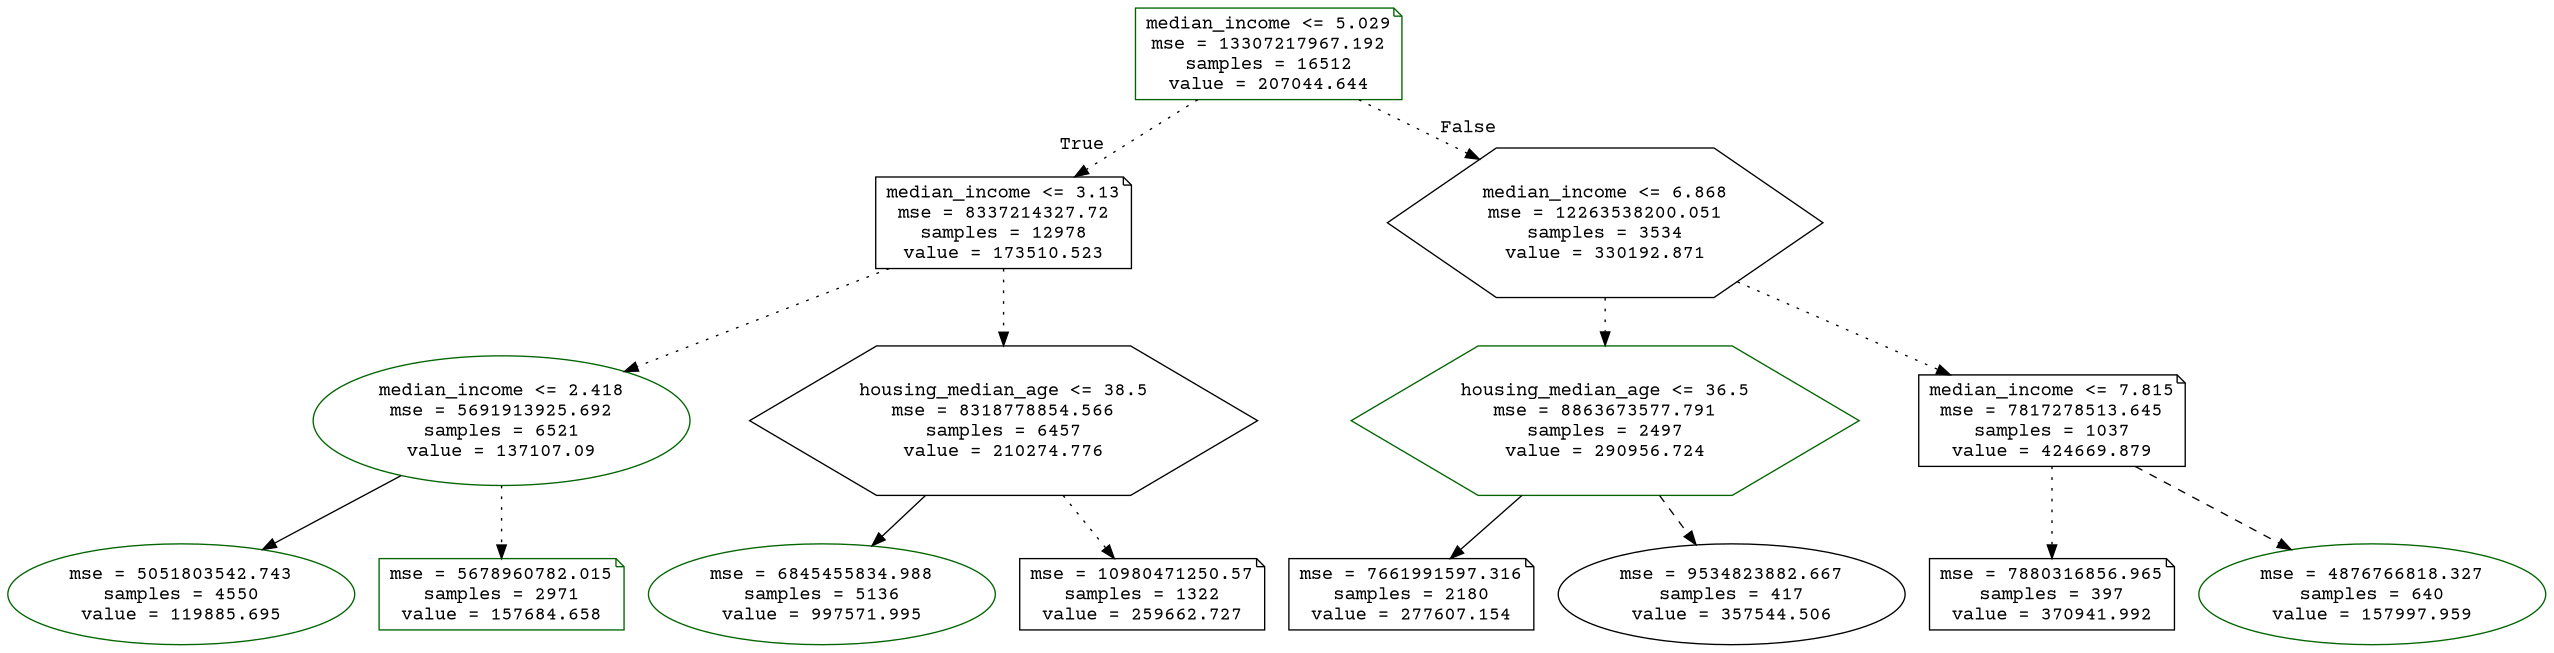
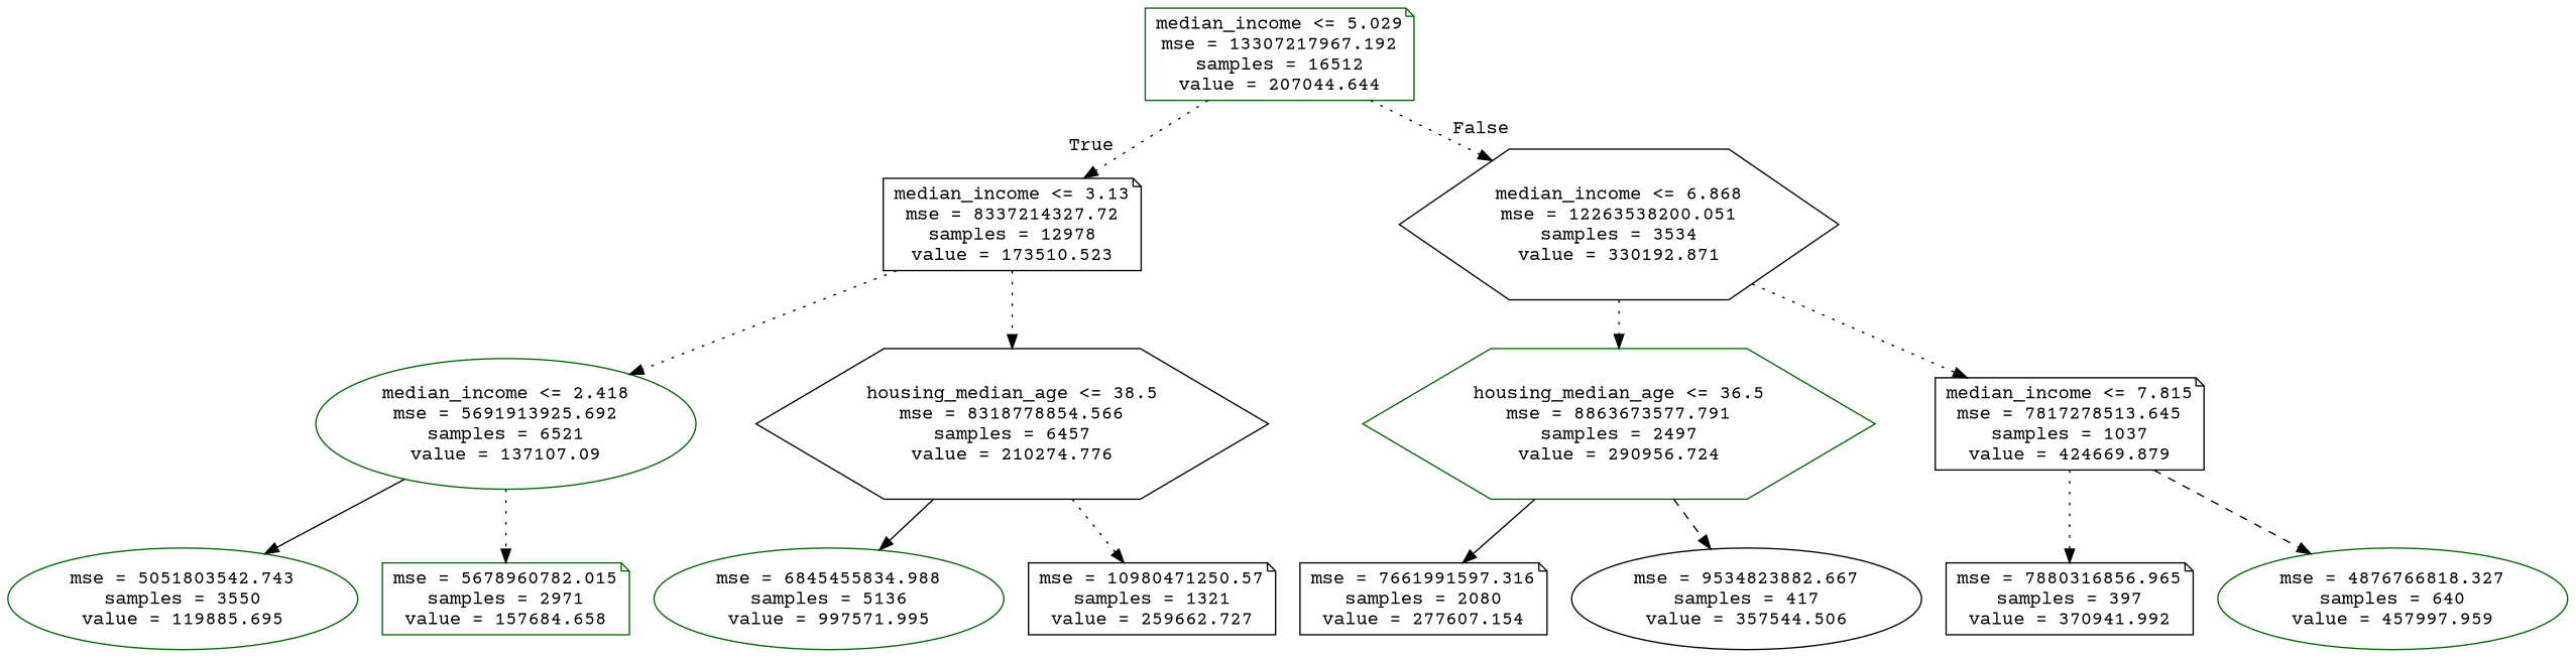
  digraph {
    fontname="Courier Prime"
    node [color=black fontname="Courier Prime" shape=note]
    edge [fontname="Courier Prime" style=dotted]
    n1 [color=darkgreen label="median_income <= 5.029\nmse = 13307217967.192\nsamples = 16512\nvalue = 207044.644"]
    n2 [label="median_income <= 3.13\nmse = 8337214327.72\nsamples = 12978\nvalue = 173510.523"]
    n3 [label="median_income <= 6.868\nmse = 12263538200.051\nsamples = 3534\nvalue = 330192.871" shape=hexagon]
    n4 [color=darkgreen label="median_income <= 2.418\nmse = 5691913925.692\nsamples = 6521\nvalue = 137107.09" shape=ellipse]
    n5 [label="housing_median_age <= 38.5\nmse = 8318778854.566\nsamples = 6457\nvalue = 210274.776" shape=hexagon]
    n6 [color=darkgreen label="housing_median_age <= 36.5\nmse = 8863673577.791\nsamples = 2497\nvalue = 290956.724" shape=hexagon]
    n7 [label="median_income <= 7.815\nmse = 7817278513.645\nsamples = 1037\nvalue = 424669.879"]
-   n8 [color=darkgreen label="mse = 5051803542.743\nsamples = 4550\nvalue = 119885.695" shape=ellipse]
+   n8 [color=darkgreen label="mse = 5051803542.743\nsamples = 3550\nvalue = 119885.695" shape=ellipse]
    n9 [color=darkgreen label="mse = 5678960782.015\nsamples = 2971\nvalue = 157684.658"]
    n10 [color=darkgreen label="mse = 6845455834.988\nsamples = 5136\nvalue = 997571.995" shape=ellipse]
-   n11 [label="mse = 10980471250.57\nsamples = 1322\nvalue = 259662.727"]
-   n12 [label="mse = 7661991597.316\nsamples = 2180\nvalue = 277607.154"]
+   n11 [label="mse = 10980471250.57\nsamples = 1321\nvalue = 259662.727"]
+   n12 [label="mse = 7661991597.316\nsamples = 2080\nvalue = 277607.154"]
    n13 [label="mse = 9534823882.667\nsamples = 417\nvalue = 357544.506" shape=ellipse]
    n14 [label="mse = 7880316856.965\nsamples = 397\nvalue = 370941.992"]
-   n15 [color=darkgreen label="mse = 4876766818.327\nsamples = 640\nvalue = 157997.959" shape=ellipse]
+   n15 [color=darkgreen label="mse = 4876766818.327\nsamples = 640\nvalue = 457997.959" shape=ellipse]
    n1 -> n2 [headlabel=True labelangle=45 labeldistance=2.5]
    n1 -> n3 [headlabel=False labelangle=-45 labeldistance=2.5]
    n2 -> n4
    n2 -> n5
    n3 -> n6
    n3 -> n7
    n4 -> n8 [style=solid]
    n4 -> n9
    n5 -> n10 [style=solid]
    n5 -> n11
    n6 -> n12 [style=solid]
    n6 -> n13 [style=dashed]
    n7 -> n14
    n7 -> n15 [style=dashed]
  }
